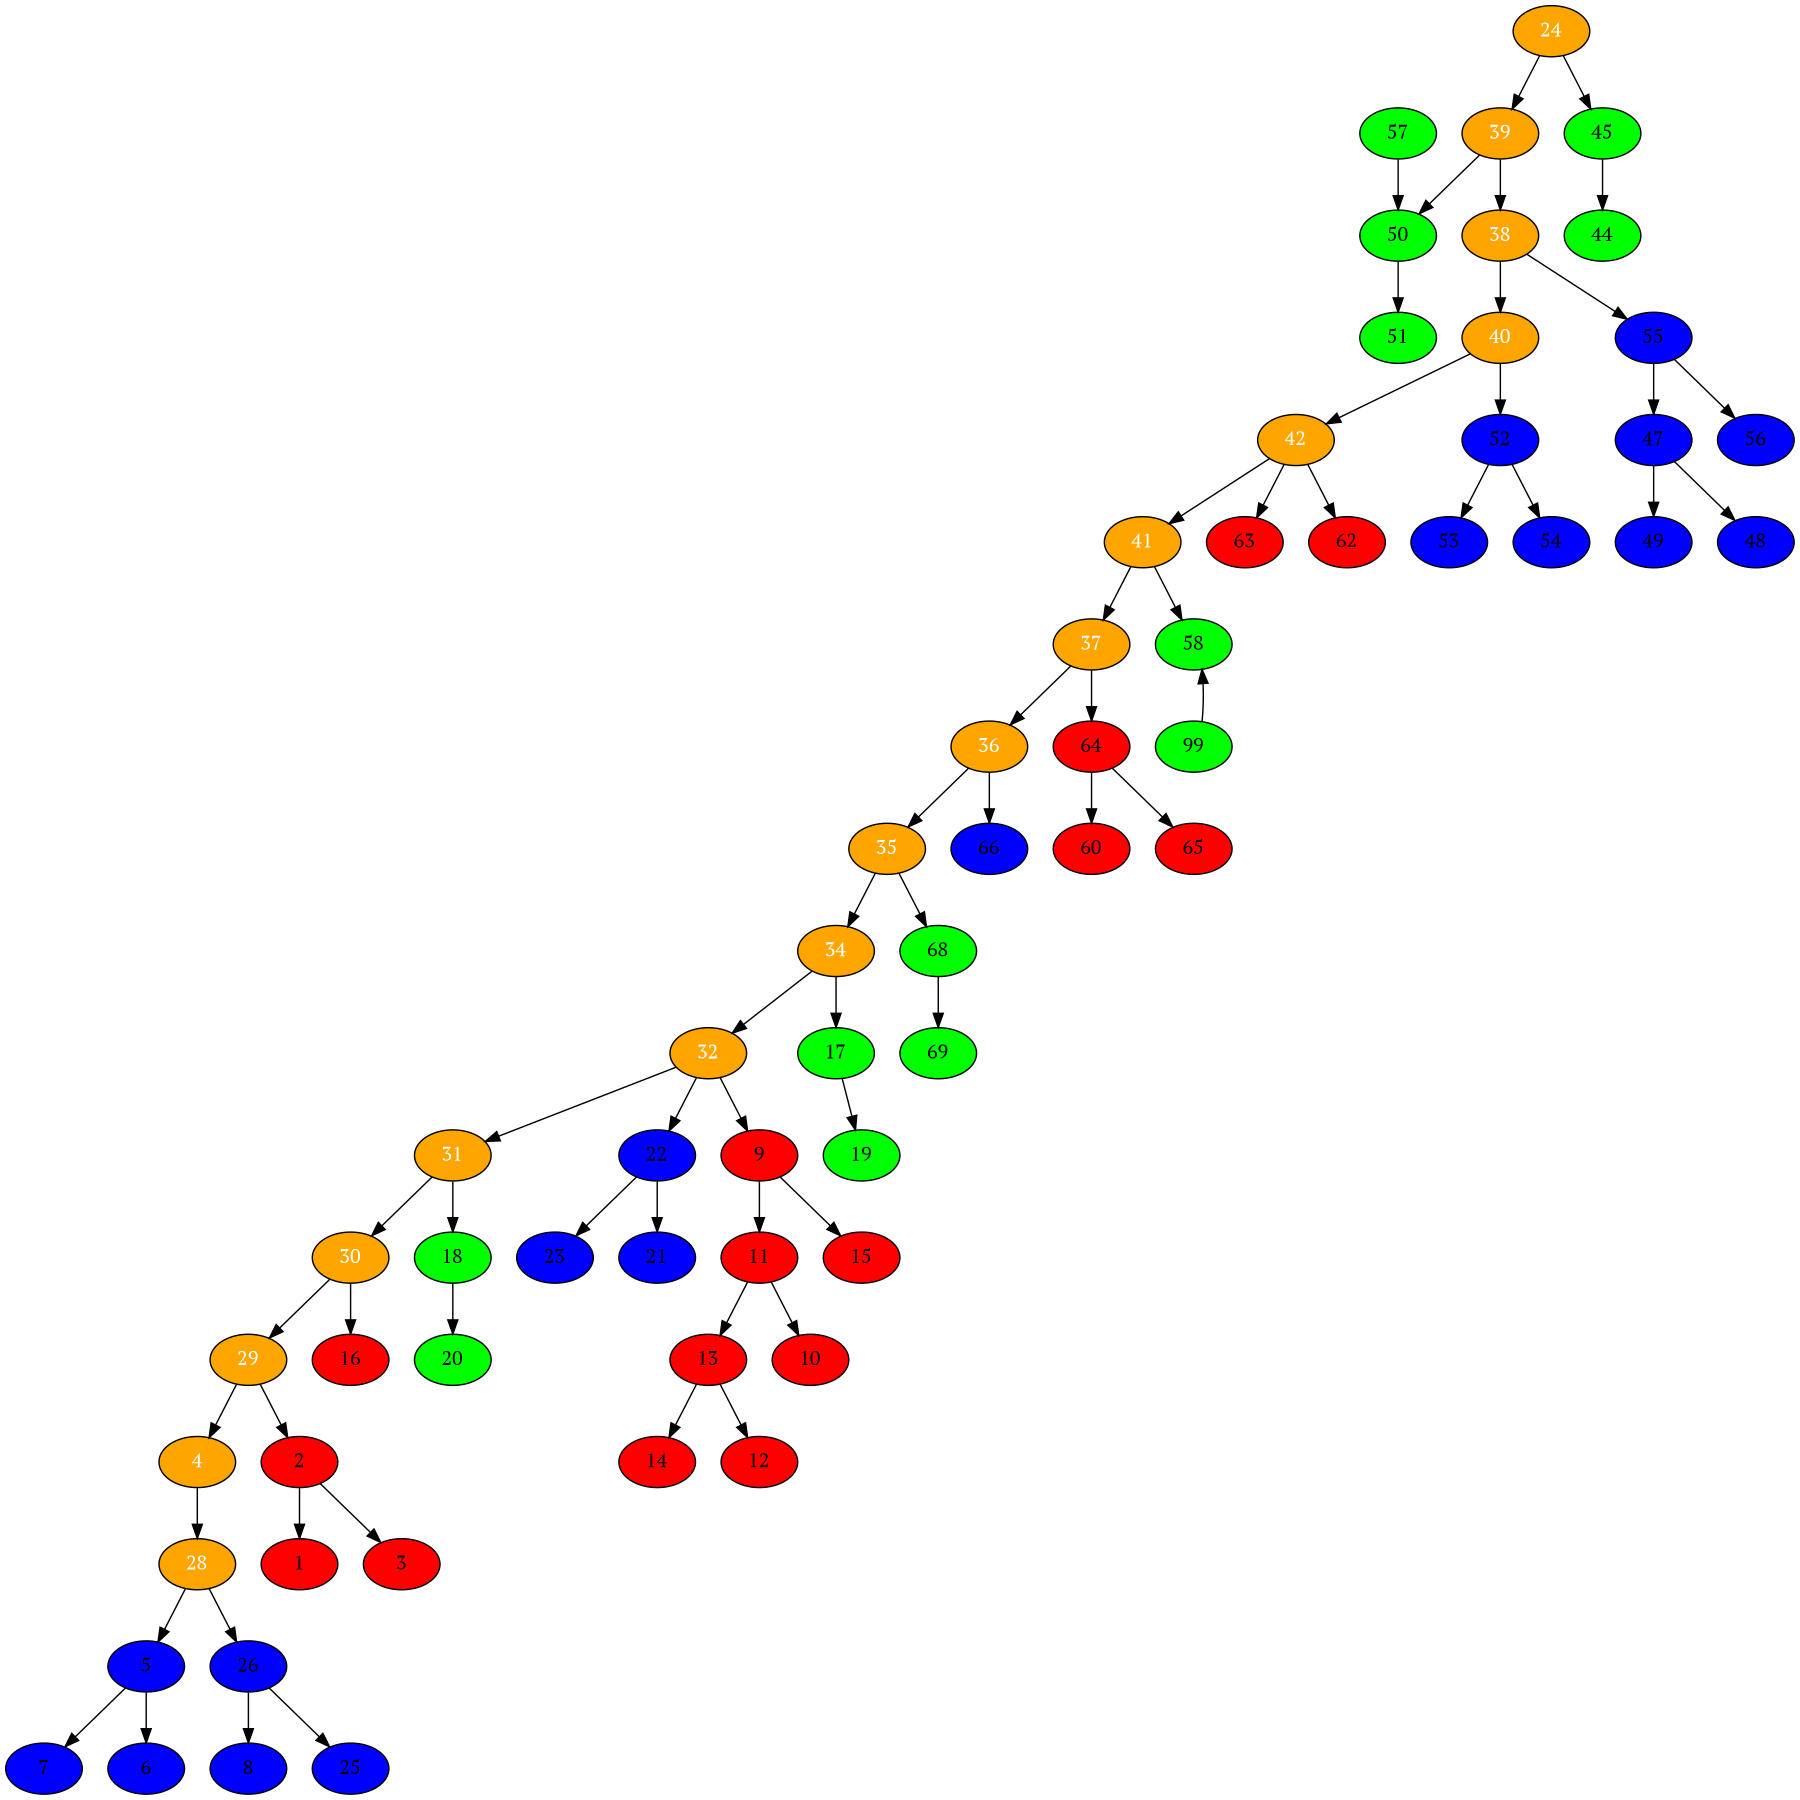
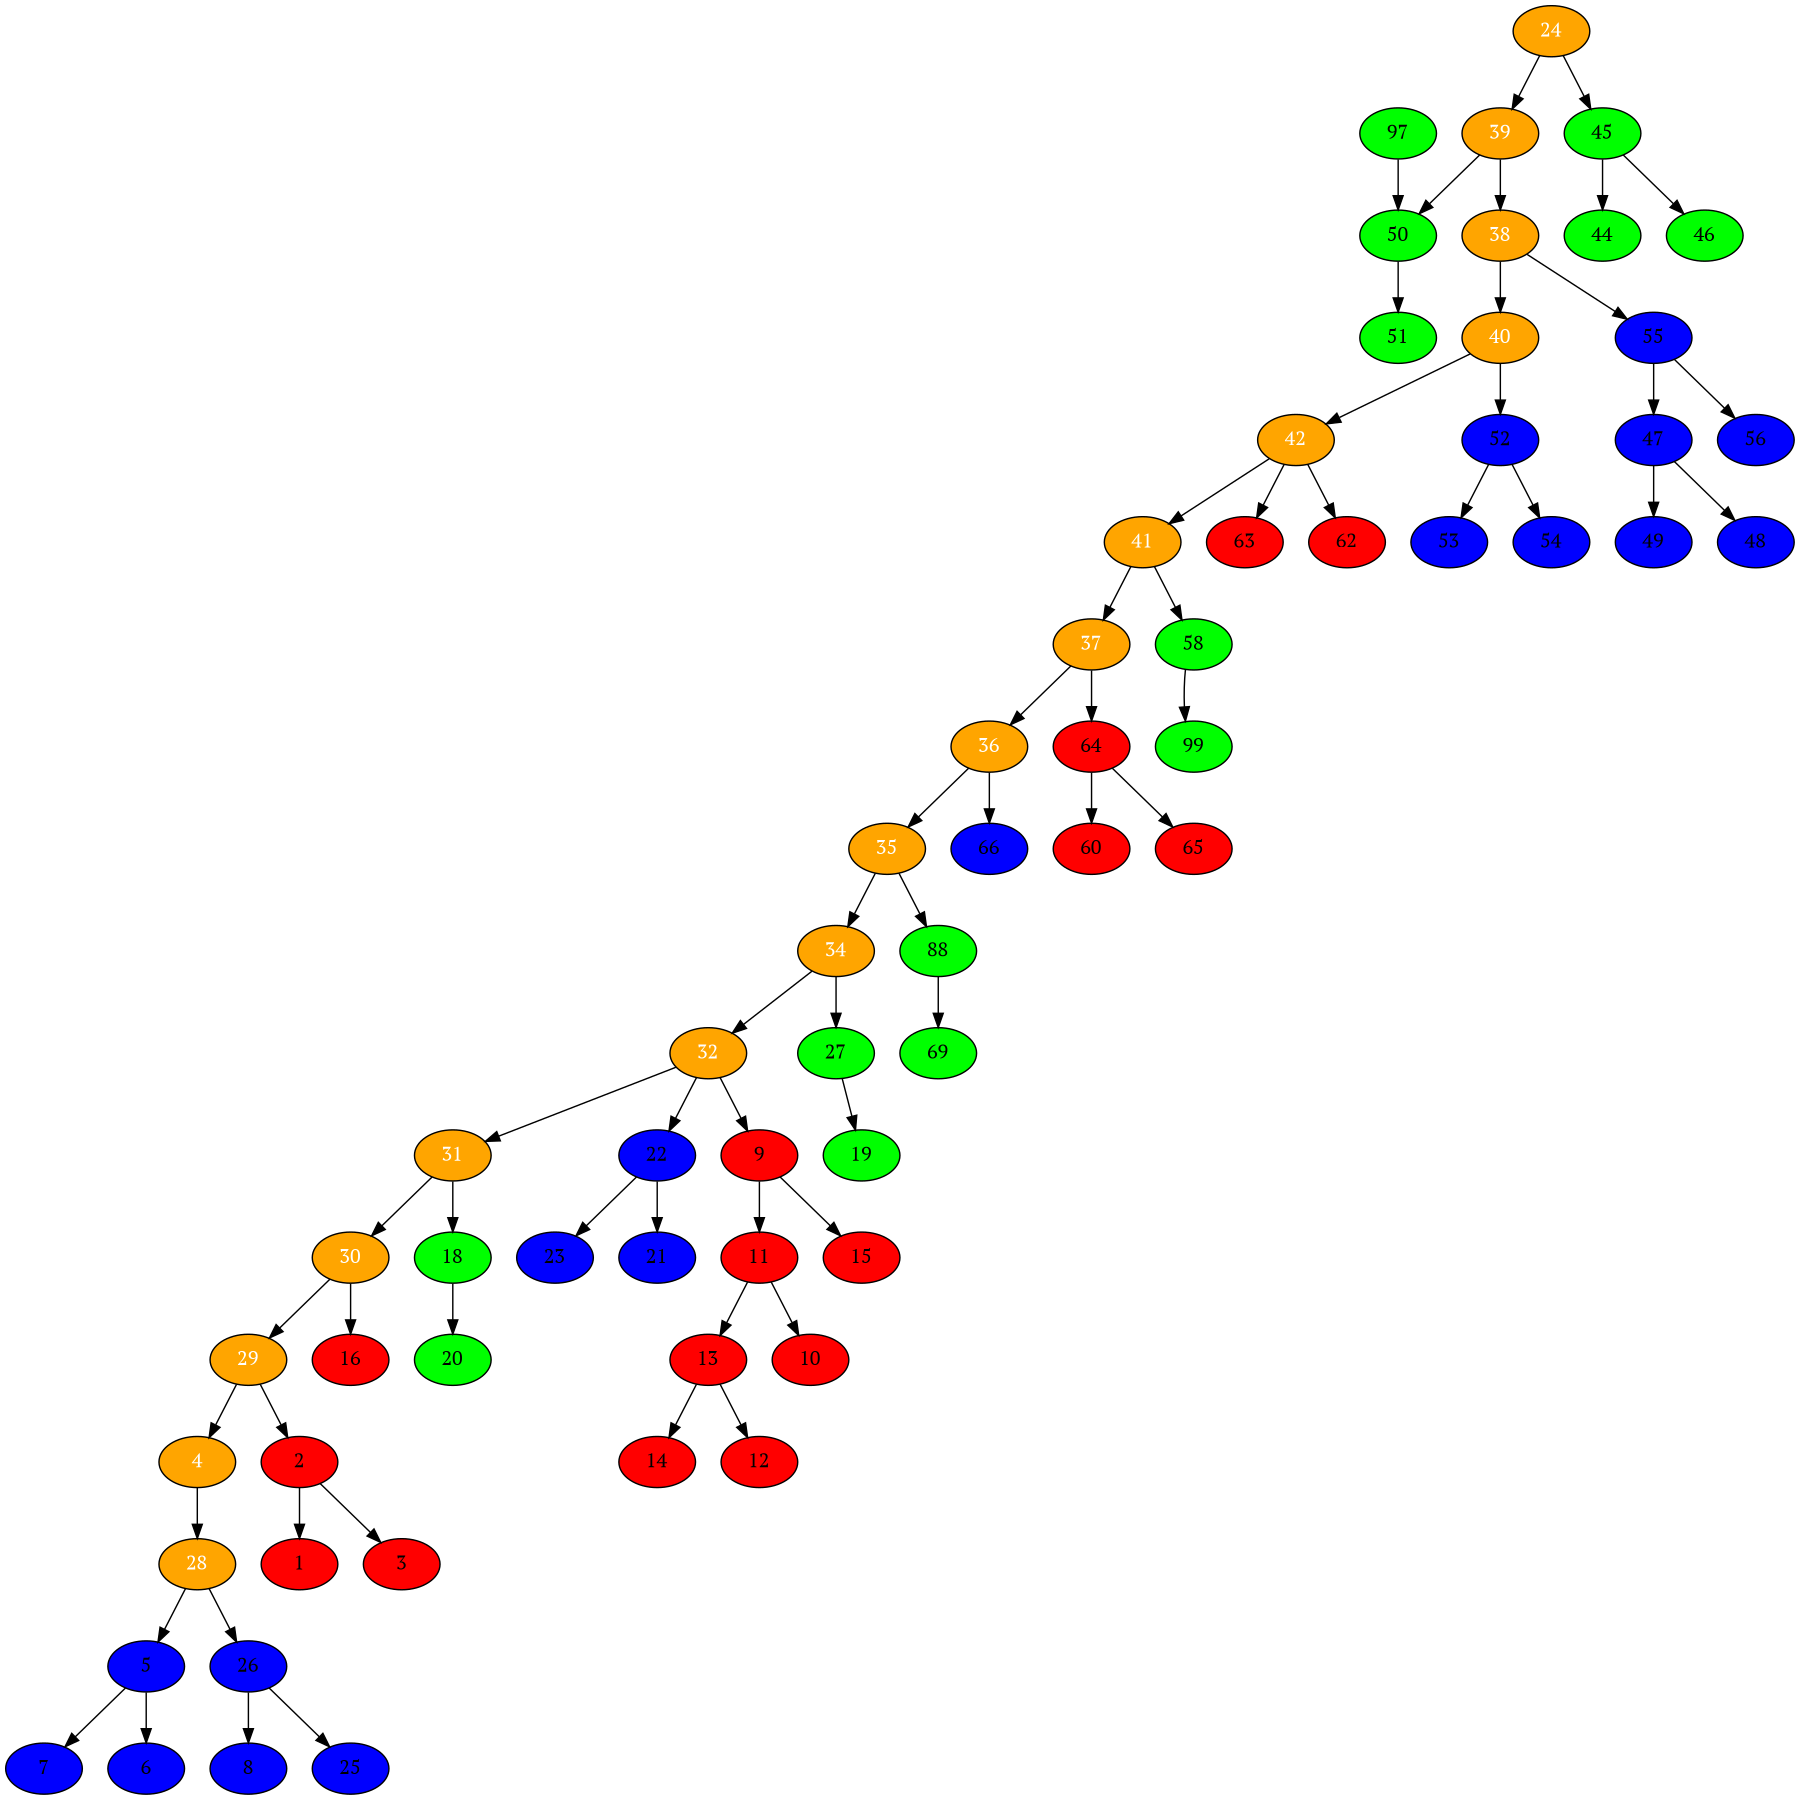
  digraph {
    fontname="PT Serif"
    rankdir=TB
    node [fillcolor=blue fontname="PT Serif" style=filled]
    edge [color=black fontname="PT Serif"]
    32 [fillcolor=orange fontcolor=white]
    31 [fillcolor=orange fontcolor=white]
    22
    9 [fillcolor=red]
    30 [fillcolor=orange fontcolor=white]
    18 [fillcolor=green]
    23
    21
    11 [fillcolor=red]
    15 [fillcolor=red]
    34 [fillcolor=orange fontcolor=white]
-   17 [fillcolor=green]
+   17 [fillcolor=green label=27]
    19 [fillcolor=green]
    35 [fillcolor=orange fontcolor=white]
-   68 [fillcolor=green]
+   68 [fillcolor=green label=88]
    69 [fillcolor=green]
    36 [fillcolor=orange fontcolor=white]
    66
    4 [fillcolor=orange fontcolor=white]
    28 [fillcolor=orange fontcolor=white]
    5
    26
    37 [fillcolor=orange fontcolor=white]
    64 [fillcolor=red]
    60 [fillcolor=red]
    65 [fillcolor=red]
    38 [fillcolor=orange fontcolor=white]
    40 [fillcolor=orange fontcolor=white]
    55
    42 [fillcolor=orange fontcolor=white]
    52
    47
    56
    39 [fillcolor=orange fontcolor=white]
    50 [fillcolor=green]
    51 [fillcolor=green]
    41 [fillcolor=orange fontcolor=white]
    63 [fillcolor=red]
    62 [fillcolor=red]
    53
    54
    58 [fillcolor=green]
    n43 [fillcolor=green label=99]
    24 [fillcolor=orange fontcolor=white]
    45 [fillcolor=green]
    44 [fillcolor=green]
+   46 [fillcolor=green]
    7
    6
    8
    25
    29 [fillcolor=orange fontcolor=white]
    2 [fillcolor=red]
    1 [fillcolor=red]
    3 [fillcolor=red]
    16 [fillcolor=red]
    20 [fillcolor=green]
-   57 [fillcolor=green]
+   57 [fillcolor=green label=97]
    49
    48
    13 [fillcolor=red]
    10 [fillcolor=red]
    14 [fillcolor=red]
    12 [fillcolor=red]
    32 -> 31
    32 -> 22
    32 -> 9
    31 -> 30
    31 -> 18
    22 -> 23
    22 -> 21
    9 -> 11
    9 -> 15
    30 -> 29
    30 -> 16
    18 -> 20
    11 -> 13
    11 -> 10
    34 -> 32
    34 -> 17
    17 -> 19
    35 -> 34
    35 -> 68
    68 -> 69
    36 -> 35
    36 -> 66
    4 -> 28
    28 -> 5
    28 -> 26
    5 -> 7
    5 -> 6
    26 -> 8
    26 -> 25
    37 -> 36
    37 -> 64
    64 -> 60
    64 -> 65
    38 -> 40
    38 -> 55
    40 -> 42
    40 -> 52
    55 -> 47
    55 -> 56
    42 -> 41
    42 -> 63
    42 -> 62
    52 -> 53
    52 -> 54
    47 -> 49
    47 -> 48
    39 -> 38
    39 -> 50
    50 -> 51
    41 -> 37
    41 -> 58
-   n43 -> 58
+   58 -> n43
    24 -> 39
    24 -> 45
    45 -> 44
+   45 -> 46
    29 -> 4
    29 -> 2
    2 -> 1
    2 -> 3
    57 -> 50
    13 -> 14
    13 -> 12
  }
